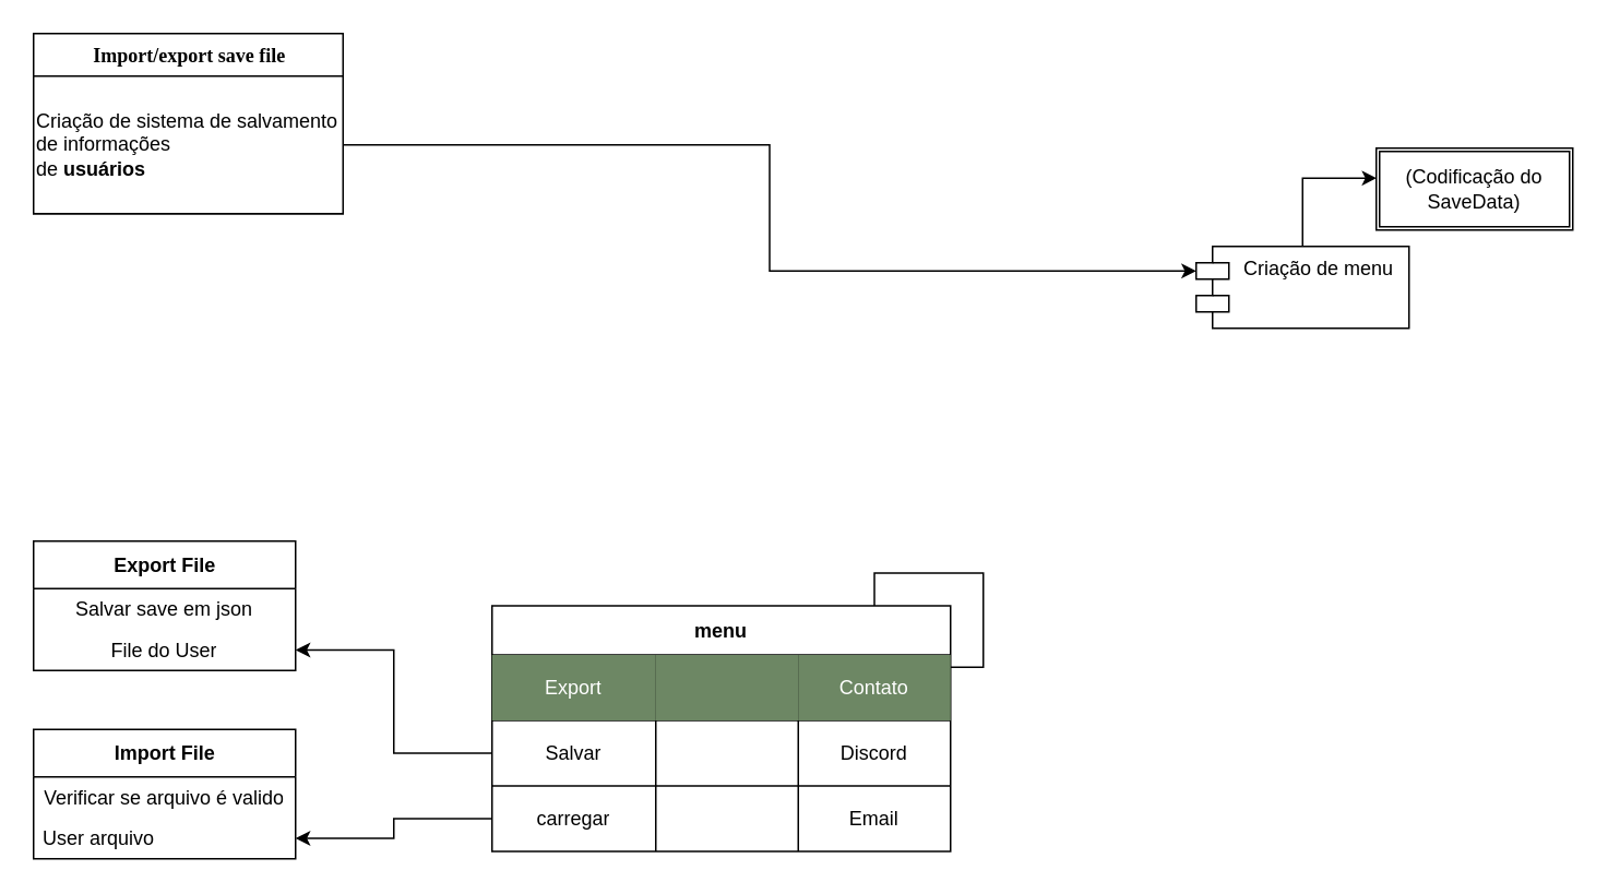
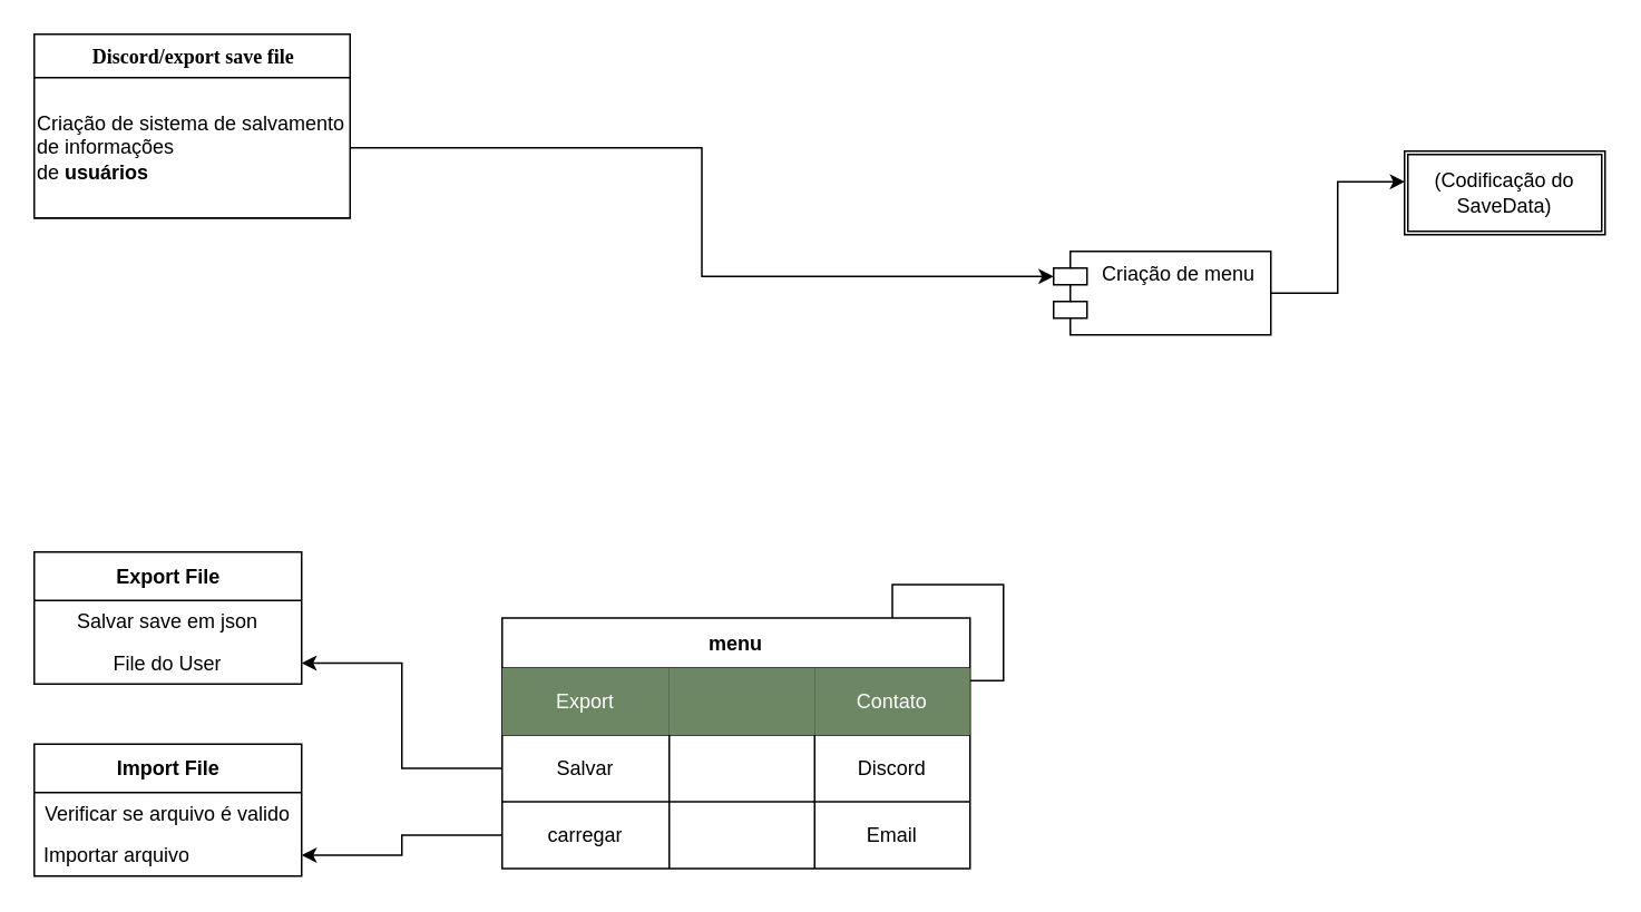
  <mxCell id="0" />
  <mxCell id="1" parent="0" />
- <mxCell id="2" value="Import/export save file" style="swimlane;html=1;fontStyle=1;align=center;verticalAlign=top;childLayout=stackLayout;horizontal=1;startSize=26;horizontalStack=0;resizeParent=1;resizeLast=0;collapsible=1;marginBottom=0;swimlaneFillColor=#ffffff;rounded=0;shadow=0;comic=0;labelBackgroundColor=none;strokeWidth=1;fillColor=none;fontFamily=Verdana;fontSize=12" parent="1" vertex="1"><mxGeometry x="20" width="189" height="110" as="geometry" y="20" /></mxCell>
+ <mxCell id="2" value="Discord/export save file" style="swimlane;html=1;fontStyle=1;align=center;verticalAlign=top;childLayout=stackLayout;horizontal=1;startSize=26;horizontalStack=0;resizeParent=1;resizeLast=0;collapsible=1;marginBottom=0;swimlaneFillColor=#ffffff;rounded=0;shadow=0;comic=0;labelBackgroundColor=none;strokeWidth=1;fillColor=none;fontFamily=Verdana;fontSize=12" parent="1" vertex="1"><mxGeometry x="20" width="189" height="110" as="geometry" y="20" /></mxCell>
  <mxCell id="3" value="Criação de sistema de salvamento de informações&amp;nbsp;&lt;br&gt;de &lt;b&gt;usuários&lt;/b&gt;" style="whiteSpace=wrap;html=1;aspect=fixed;align=left;" parent="2" vertex="1"><mxGeometry y="26" width="189" height="84" as="geometry" /></mxCell>
  <mxCell id="4" style="edgeStyle=orthogonalEdgeStyle;rounded=0;orthogonalLoop=1;jettySize=auto;html=1;entryX=0.002;entryY=0.366;entryDx=0;entryDy=0;entryPerimeter=0;" parent="1" source="5" edge="1" target="28"><mxGeometry relative="1" as="geometry"><mxPoint x="700" y="285" as="targetPoint" /></mxGeometry></mxCell>
- <mxCell id="5" value="Criação de menu" style="shape=module;align=left;spacingLeft=20;align=center;verticalAlign=top;" parent="1" vertex="1"><mxGeometry x="730" y="150" width="130" height="50" as="geometry" /></mxCell>
+ <mxCell id="5" value="Criação de menu" style="shape=module;align=left;spacingLeft=20;align=center;verticalAlign=top;" parent="1" vertex="1"><mxGeometry x="630" y="150" width="130" height="50" as="geometry" /></mxCell>
  <mxCell id="6" style="edgeStyle=orthogonalEdgeStyle;rounded=0;orthogonalLoop=1;jettySize=auto;html=1;exitX=1;exitY=0.25;exitDx=0;exitDy=0;" edge="1" parent="1" source="7" target="11"><mxGeometry relative="1" as="geometry" /></mxCell>
  <mxCell id="7" value="menu" style="shape=table;startSize=30;container=1;collapsible=0;childLayout=tableLayout;fontStyle=1;align=center;" parent="1" vertex="1"><mxGeometry x="300" y="369.5" width="280" height="150" as="geometry" /></mxCell>
  <mxCell id="8" value="" style="shape=tableRow;horizontal=0;startSize=0;swimlaneHead=0;swimlaneBody=0;top=0;left=0;bottom=0;right=0;collapsible=0;dropTarget=0;fillColor=none;points=[[0,0.5],[1,0.5]];portConstraint=eastwest;" parent="7" vertex="1"><mxGeometry y="30" width="280" height="40" as="geometry" /></mxCell>
  <mxCell id="9" value="Export" style="shape=partialRectangle;html=1;whiteSpace=wrap;connectable=0;fillColor=#6d8764;top=0;left=0;bottom=0;right=0;overflow=hidden;strokeColor=#3A5431;fontColor=#ffffff;" parent="8" vertex="1"><mxGeometry width="100" height="40" as="geometry"><mxRectangle width="100" height="40" as="alternateBounds" /></mxGeometry></mxCell>
  <mxCell id="10" value="" style="shape=partialRectangle;html=1;whiteSpace=wrap;connectable=0;fillColor=#6d8764;top=0;left=0;bottom=0;right=0;overflow=hidden;fontColor=#ffffff;strokeColor=#3A5431;" parent="8" vertex="1"><mxGeometry x="100" width="87" height="40" as="geometry"><mxRectangle width="87" height="40" as="alternateBounds" /></mxGeometry></mxCell>
  <mxCell id="11" value="Contato" style="shape=partialRectangle;html=1;whiteSpace=wrap;connectable=0;fillColor=#6d8764;top=0;left=0;bottom=0;right=0;overflow=hidden;fontColor=#ffffff;strokeColor=#3A5431;" parent="8" vertex="1"><mxGeometry x="187" width="93" height="40" as="geometry"><mxRectangle width="93" height="40" as="alternateBounds" /></mxGeometry></mxCell>
  <mxCell id="12" value="" style="shape=tableRow;horizontal=0;startSize=0;swimlaneHead=0;swimlaneBody=0;top=0;left=0;bottom=0;right=0;collapsible=0;dropTarget=0;fillColor=none;points=[[0,0.5],[1,0.5]];portConstraint=eastwest;" parent="7" vertex="1"><mxGeometry y="70" width="280" height="40" as="geometry" /></mxCell>
  <mxCell id="13" value="Salvar" style="shape=partialRectangle;html=1;whiteSpace=wrap;connectable=0;fillColor=none;top=0;left=0;bottom=0;right=0;overflow=hidden;" parent="12" vertex="1"><mxGeometry width="100" height="40" as="geometry"><mxRectangle width="100" height="40" as="alternateBounds" /></mxGeometry></mxCell>
  <mxCell id="14" value="" style="shape=partialRectangle;html=1;whiteSpace=wrap;connectable=0;fillColor=none;top=0;left=0;bottom=0;right=0;overflow=hidden;" parent="12" vertex="1"><mxGeometry x="100" width="87" height="40" as="geometry"><mxRectangle width="87" height="40" as="alternateBounds" /></mxGeometry></mxCell>
  <mxCell id="15" value="Discord" style="shape=partialRectangle;html=1;whiteSpace=wrap;connectable=0;fillColor=none;top=0;left=0;bottom=0;right=0;overflow=hidden;" parent="12" vertex="1"><mxGeometry x="187" width="93" height="40" as="geometry"><mxRectangle width="93" height="40" as="alternateBounds" /></mxGeometry></mxCell>
  <mxCell id="16" value="" style="shape=tableRow;horizontal=0;startSize=0;swimlaneHead=0;swimlaneBody=0;top=0;left=0;bottom=0;right=0;collapsible=0;dropTarget=0;fillColor=none;points=[[0,0.5],[1,0.5]];portConstraint=eastwest;" parent="7" vertex="1"><mxGeometry y="110" width="280" height="40" as="geometry" /></mxCell>
  <mxCell id="17" value="carregar" style="shape=partialRectangle;html=1;whiteSpace=wrap;connectable=0;fillColor=none;top=0;left=0;bottom=0;right=0;overflow=hidden;" parent="16" vertex="1"><mxGeometry width="100" height="40" as="geometry"><mxRectangle width="100" height="40" as="alternateBounds" /></mxGeometry></mxCell>
  <mxCell id="18" value="" style="shape=partialRectangle;html=1;whiteSpace=wrap;connectable=0;fillColor=none;top=0;left=0;bottom=0;right=0;overflow=hidden;" parent="16" vertex="1"><mxGeometry x="100" width="87" height="40" as="geometry"><mxRectangle width="87" height="40" as="alternateBounds" /></mxGeometry></mxCell>
  <mxCell id="19" value="Email" style="shape=partialRectangle;html=1;whiteSpace=wrap;connectable=0;fillColor=none;top=0;left=0;bottom=0;right=0;overflow=hidden;" parent="16" vertex="1"><mxGeometry x="187" width="93" height="40" as="geometry"><mxRectangle width="93" height="40" as="alternateBounds" /></mxGeometry></mxCell>
  <mxCell id="20" value="Import File" style="swimlane;fontStyle=1;align=center;verticalAlign=middle;childLayout=stackLayout;horizontal=1;startSize=29;horizontalStack=0;resizeParent=1;resizeParentMax=0;resizeLast=0;collapsible=0;marginBottom=0;html=1;" parent="1" vertex="1"><mxGeometry x="20" y="445" width="160" height="79" as="geometry" /></mxCell>
  <mxCell id="21" value="Verificar se arquivo é valido" style="text;html=1;strokeColor=none;fillColor=none;align=center;verticalAlign=middle;spacingLeft=4;spacingRight=4;overflow=hidden;rotatable=0;points=[[0,0.5],[1,0.5]];portConstraint=eastwest;" parent="20" vertex="1"><mxGeometry y="29" width="160" height="25" as="geometry" /></mxCell>
- <mxCell id="22" value="User arquivo" style="text;html=1;strokeColor=none;fillColor=none;align=left;verticalAlign=middle;spacingLeft=4;spacingRight=4;overflow=hidden;rotatable=0;points=[[0,0.5],[1,0.5]];portConstraint=eastwest;" parent="20" vertex="1"><mxGeometry y="54" width="160" height="25" as="geometry" /></mxCell>
+ <mxCell id="22" value="Importar arquivo" style="text;html=1;strokeColor=none;fillColor=none;align=left;verticalAlign=middle;spacingLeft=4;spacingRight=4;overflow=hidden;rotatable=0;points=[[0,0.5],[1,0.5]];portConstraint=eastwest;" parent="20" vertex="1"><mxGeometry y="54" width="160" height="25" as="geometry" /></mxCell>
  <mxCell id="23" value="Export File" style="swimlane;fontStyle=1;align=center;verticalAlign=middle;childLayout=stackLayout;horizontal=1;startSize=29;horizontalStack=0;resizeParent=1;resizeParentMax=0;resizeLast=0;collapsible=0;marginBottom=0;html=1;" parent="1" vertex="1"><mxGeometry x="20" y="330" width="160" height="79" as="geometry" /></mxCell>
  <mxCell id="24" value="Salvar save em json" style="text;html=1;strokeColor=none;fillColor=none;align=center;verticalAlign=middle;spacingLeft=4;spacingRight=4;overflow=hidden;rotatable=0;points=[[0,0.5],[1,0.5]];portConstraint=eastwest;" parent="23" vertex="1"><mxGeometry y="29" width="160" height="25" as="geometry" /></mxCell>
  <mxCell id="25" value="File do User" style="text;html=1;strokeColor=none;fillColor=none;align=center;verticalAlign=middle;spacingLeft=4;spacingRight=4;overflow=hidden;rotatable=0;points=[[0,0.5],[1,0.5]];portConstraint=eastwest;" parent="23" vertex="1"><mxGeometry y="54" width="160" height="25" as="geometry" /></mxCell>
  <mxCell id="26" style="edgeStyle=orthogonalEdgeStyle;rounded=0;orthogonalLoop=1;jettySize=auto;html=1;entryX=1;entryY=0.5;entryDx=0;entryDy=0;" parent="1" source="12" target="25" edge="1"><mxGeometry relative="1" as="geometry" /></mxCell>
  <mxCell id="27" style="edgeStyle=orthogonalEdgeStyle;rounded=0;orthogonalLoop=1;jettySize=auto;html=1;entryX=1;entryY=0.5;entryDx=0;entryDy=0;" parent="1" source="16" target="22" edge="1"><mxGeometry relative="1" as="geometry" /></mxCell>
  <mxCell id="28" value="(Codificação do SaveData)" style="shape=ext;double=1;rounded=0;whiteSpace=wrap;html=1;" parent="1" vertex="1"><mxGeometry x="840" y="90" width="120" height="50" as="geometry" /></mxCell>
  <mxCell id="29" style="edgeStyle=orthogonalEdgeStyle;rounded=0;orthogonalLoop=1;jettySize=auto;html=1;exitX=1;exitY=0.5;exitDx=0;exitDy=0;entryX=0;entryY=0;entryDx=0;entryDy=15;entryPerimeter=0;" edge="1" parent="1" source="3" target="5"><mxGeometry relative="1" as="geometry" /></mxCell>
